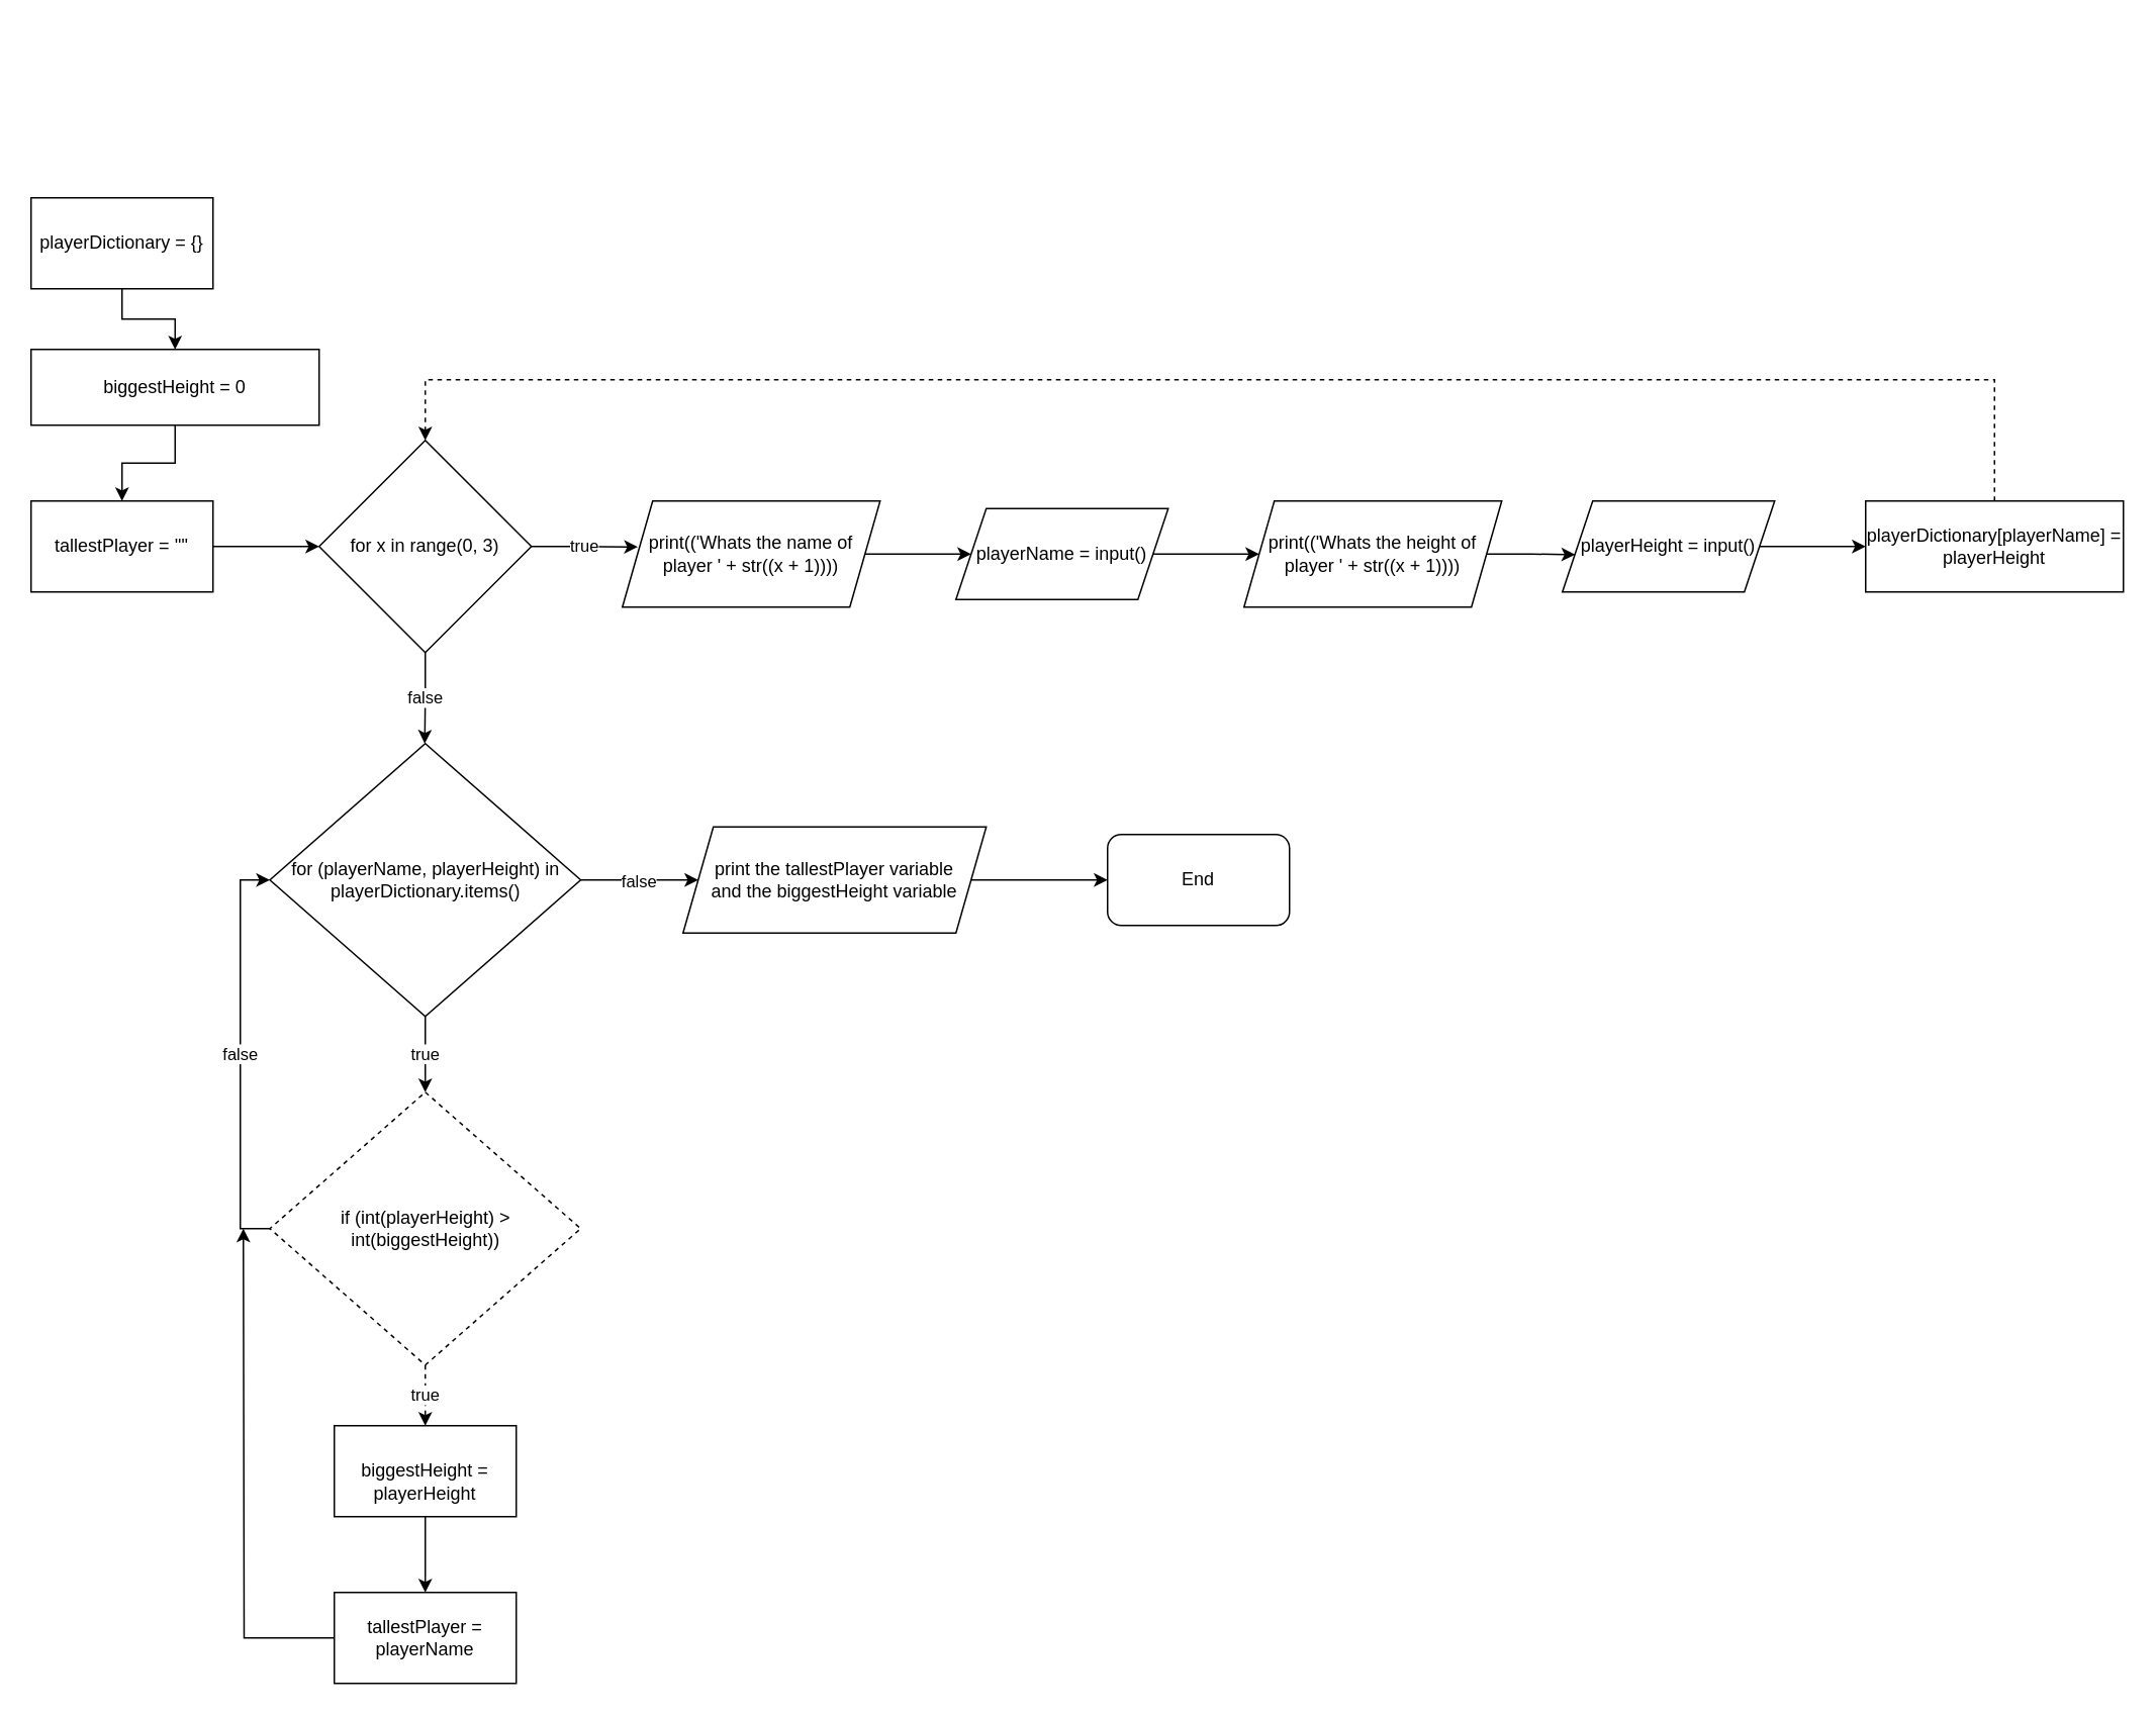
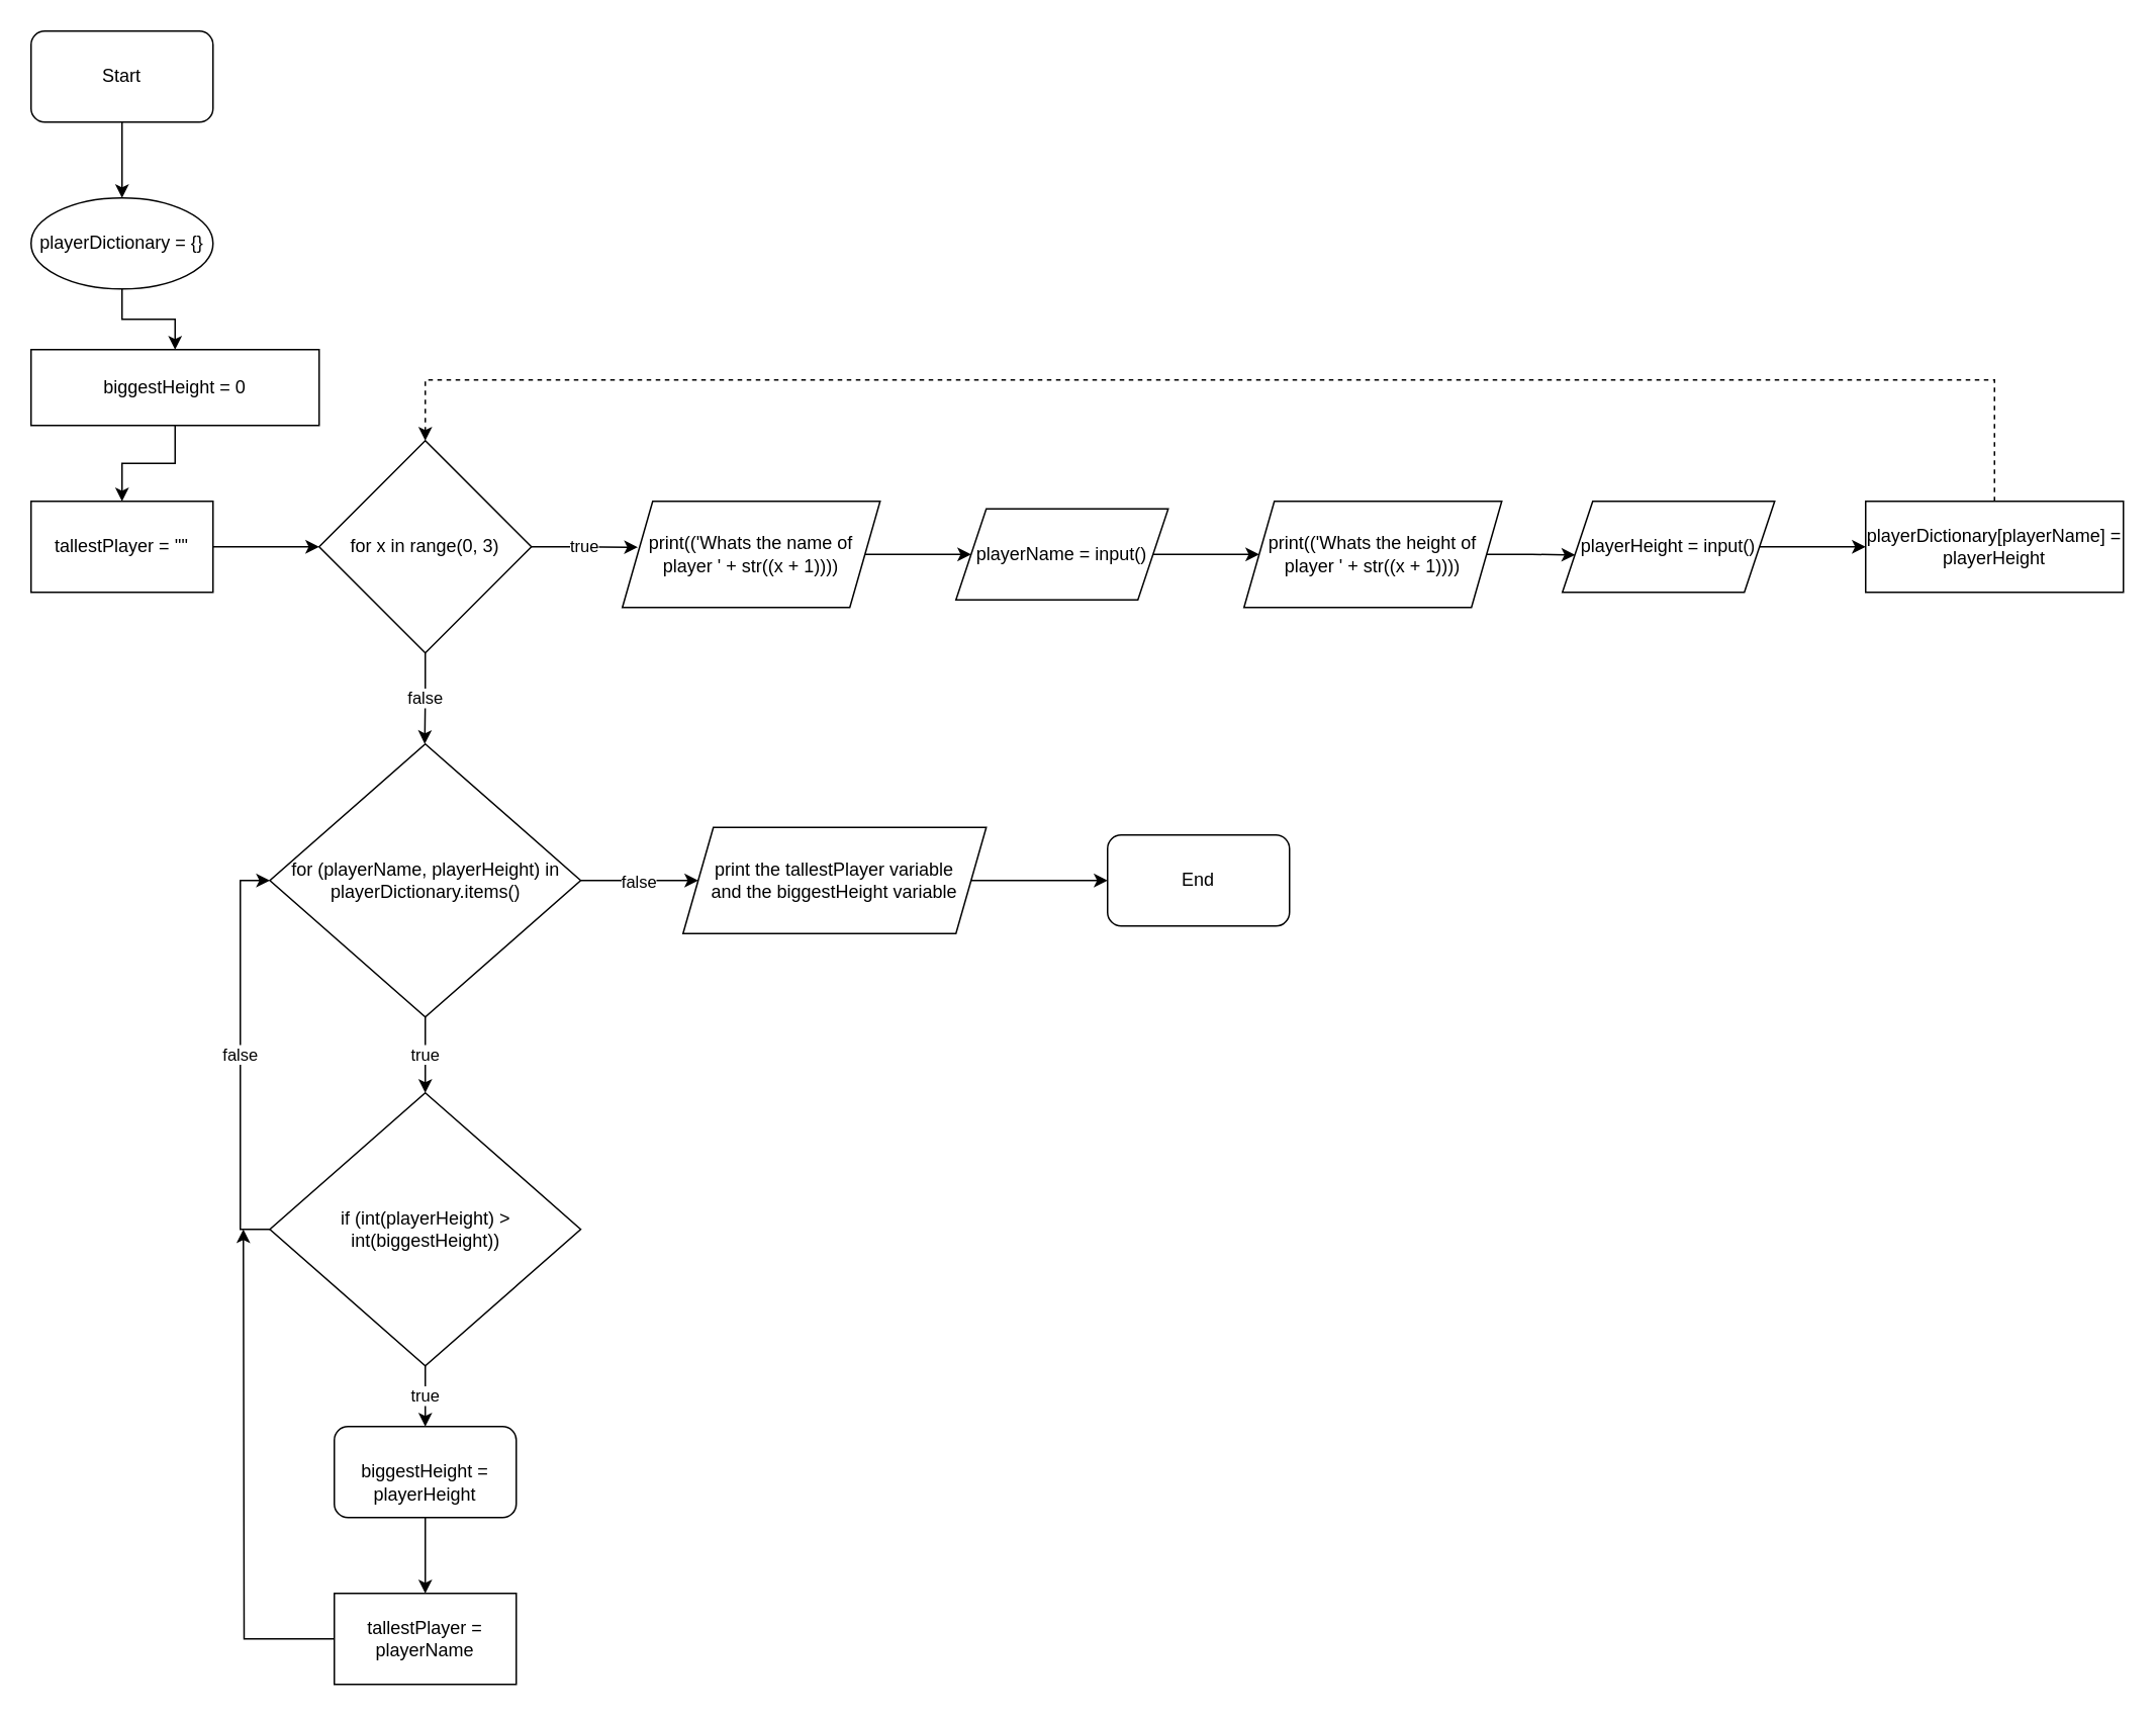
  <mxCell id="0" />
  <mxCell id="1" parent="0" />
+ <mxCell id="2" style="edgeStyle=orthogonalEdgeStyle;rounded=0;orthogonalLoop=1;jettySize=auto;html=1;exitX=0.5;exitY=1;exitDx=0;exitDy=0;entryX=0.5;entryY=0;entryDx=0;entryDy=0;" edge="1" parent="1" source="3" target="5"><mxGeometry relative="1" as="geometry" /></mxCell>
+ <mxCell id="3" value="Start" style="rounded=1;whiteSpace=wrap;html=1;" vertex="1" parent="1"><mxGeometry x="20" y="20" width="120" height="60" as="geometry" /></mxCell>
  <mxCell id="4" style="edgeStyle=orthogonalEdgeStyle;rounded=0;orthogonalLoop=1;jettySize=auto;html=1;exitX=0.5;exitY=1;exitDx=0;exitDy=0;entryX=0.5;entryY=0;entryDx=0;entryDy=0;" edge="1" parent="1" source="5" target="7"><mxGeometry relative="1" as="geometry" /></mxCell>
- <mxCell id="5" value="playerDictionary = {}" style="rounded=0;whiteSpace=wrap;html=1;" vertex="1" parent="1"><mxGeometry x="20" y="130" width="120" height="60" as="geometry" /></mxCell>
+ <mxCell id="5" value="playerDictionary = {}" style="ellipse;whiteSpace=wrap;html=1;" vertex="1" parent="1"><mxGeometry x="20" y="130" width="120" height="60" as="geometry" /></mxCell>
  <mxCell id="6" style="edgeStyle=orthogonalEdgeStyle;rounded=0;orthogonalLoop=1;jettySize=auto;html=1;exitX=0.5;exitY=1;exitDx=0;exitDy=0;entryX=0.5;entryY=0;entryDx=0;entryDy=0;" edge="1" parent="1" source="7" target="9"><mxGeometry relative="1" as="geometry" /></mxCell>
  <mxCell id="7" value="biggestHeight = 0" style="rounded=0;whiteSpace=wrap;html=1;" vertex="1" parent="1"><mxGeometry x="20" y="230" width="190" height="50" as="geometry" /></mxCell>
  <mxCell id="8" style="edgeStyle=orthogonalEdgeStyle;rounded=0;orthogonalLoop=1;jettySize=auto;html=1;exitX=1;exitY=0.5;exitDx=0;exitDy=0;entryX=0;entryY=0.5;entryDx=0;entryDy=0;" edge="1" parent="1" source="9" target="12"><mxGeometry relative="1" as="geometry" /></mxCell>
  <mxCell id="9" value="tallestPlayer = ''&quot;" style="rounded=0;whiteSpace=wrap;html=1;" vertex="1" parent="1"><mxGeometry x="20" y="330" width="120" height="60" as="geometry" /></mxCell>
  <mxCell id="10" value="true" style="edgeStyle=orthogonalEdgeStyle;rounded=0;orthogonalLoop=1;jettySize=auto;html=1;exitX=1;exitY=0.5;exitDx=0;exitDy=0;entryX=0.06;entryY=0.433;entryDx=0;entryDy=0;entryPerimeter=0;" edge="1" parent="1" source="12" target="14"><mxGeometry relative="1" as="geometry" /></mxCell>
  <mxCell id="11" value="false" style="edgeStyle=orthogonalEdgeStyle;rounded=0;orthogonalLoop=1;jettySize=auto;html=1;exitX=0.5;exitY=1;exitDx=0;exitDy=0;" edge="1" parent="1" source="12"><mxGeometry relative="1" as="geometry"><mxPoint x="279.647" y="490" as="targetPoint" /></mxGeometry></mxCell>
  <mxCell id="12" value="for x in range(0, 3)" style="rhombus;whiteSpace=wrap;html=1;" vertex="1" parent="1"><mxGeometry x="210" y="290" width="140" height="140" as="geometry" /></mxCell>
  <mxCell id="13" style="edgeStyle=orthogonalEdgeStyle;rounded=0;orthogonalLoop=1;jettySize=auto;html=1;exitX=1;exitY=0.5;exitDx=0;exitDy=0;entryX=0;entryY=0.5;entryDx=0;entryDy=0;" edge="1" parent="1" source="14" target="16"><mxGeometry relative="1" as="geometry" /></mxCell>
  <mxCell id="14" value="print(('Whats the name of player ' + str((x + 1))))" style="shape=parallelogram;perimeter=parallelogramPerimeter;whiteSpace=wrap;html=1;fixedSize=1;" vertex="1" parent="1"><mxGeometry x="410" y="330" width="170" height="70" as="geometry" /></mxCell>
  <mxCell id="15" style="edgeStyle=orthogonalEdgeStyle;rounded=0;orthogonalLoop=1;jettySize=auto;html=1;exitX=1;exitY=0.5;exitDx=0;exitDy=0;entryX=0;entryY=0.5;entryDx=0;entryDy=0;" edge="1" parent="1" source="16" target="18"><mxGeometry relative="1" as="geometry" /></mxCell>
  <mxCell id="16" value="playerName = input()" style="shape=parallelogram;perimeter=parallelogramPerimeter;whiteSpace=wrap;html=1;fixedSize=1;" vertex="1" parent="1"><mxGeometry x="630" y="335" width="140" height="60" as="geometry" /></mxCell>
  <mxCell id="17" style="edgeStyle=orthogonalEdgeStyle;rounded=0;orthogonalLoop=1;jettySize=auto;html=1;exitX=1;exitY=0.5;exitDx=0;exitDy=0;entryX=0.06;entryY=0.59;entryDx=0;entryDy=0;entryPerimeter=0;" edge="1" parent="1" source="18" target="20"><mxGeometry relative="1" as="geometry" /></mxCell>
  <mxCell id="18" value="print(('Whats the height of player ' + str((x + 1))))" style="shape=parallelogram;perimeter=parallelogramPerimeter;whiteSpace=wrap;html=1;fixedSize=1;" vertex="1" parent="1"><mxGeometry x="820" y="330" width="170" height="70" as="geometry" /></mxCell>
  <mxCell id="19" style="edgeStyle=orthogonalEdgeStyle;rounded=0;orthogonalLoop=1;jettySize=auto;html=1;exitX=1;exitY=0.5;exitDx=0;exitDy=0;entryX=0;entryY=0.5;entryDx=0;entryDy=0;" edge="1" parent="1" source="20" target="22"><mxGeometry relative="1" as="geometry" /></mxCell>
  <mxCell id="20" value="playerHeight = input()" style="shape=parallelogram;perimeter=parallelogramPerimeter;whiteSpace=wrap;html=1;fixedSize=1;" vertex="1" parent="1"><mxGeometry x="1030" y="330" width="140" height="60" as="geometry" /></mxCell>
  <mxCell id="21" style="edgeStyle=orthogonalEdgeStyle;rounded=0;orthogonalLoop=1;jettySize=auto;html=1;exitX=0.5;exitY=0;exitDx=0;exitDy=0;entryX=0.5;entryY=0;entryDx=0;entryDy=0;dashed=1;" edge="1" parent="1" source="22" target="12"><mxGeometry relative="1" as="geometry"><Array as="points"><mxPoint x="1315" y="250" /><mxPoint x="280" y="250" /></Array></mxGeometry></mxCell>
  <mxCell id="22" value="playerDictionary[playerName] = playerHeight" style="rounded=0;whiteSpace=wrap;html=1;" vertex="1" parent="1"><mxGeometry x="1230" y="330" width="170" height="60" as="geometry" /></mxCell>
  <mxCell id="23" value="true" style="edgeStyle=orthogonalEdgeStyle;rounded=0;orthogonalLoop=1;jettySize=auto;html=1;exitX=0.5;exitY=1;exitDx=0;exitDy=0;entryX=0.5;entryY=0;entryDx=0;entryDy=0;" edge="1" parent="1" source="25" target="28"><mxGeometry relative="1" as="geometry" /></mxCell>
  <mxCell id="24" value="false" style="edgeStyle=orthogonalEdgeStyle;rounded=0;orthogonalLoop=1;jettySize=auto;html=1;exitX=1;exitY=0.5;exitDx=0;exitDy=0;" edge="1" parent="1" source="25"><mxGeometry relative="1" as="geometry"><mxPoint x="460" y="580" as="targetPoint" /></mxGeometry></mxCell>
  <mxCell id="25" value="for (playerName, playerHeight) in playerDictionary.items()" style="rhombus;whiteSpace=wrap;html=1;" vertex="1" parent="1"><mxGeometry x="177.5" y="490" width="205" height="180" as="geometry" /></mxCell>
- <mxCell id="26" value="true" style="edgeStyle=orthogonalEdgeStyle;rounded=0;orthogonalLoop=1;jettySize=auto;html=1;exitX=0.5;exitY=1;exitDx=0;exitDy=0;dashed=1;" edge="1" parent="1" source="28" target="30"><mxGeometry relative="1" as="geometry" /></mxCell>
+ <mxCell id="26" value="true" style="edgeStyle=orthogonalEdgeStyle;rounded=0;orthogonalLoop=1;jettySize=auto;html=1;exitX=0.5;exitY=1;exitDx=0;exitDy=0;" edge="1" parent="1" source="28" target="30"><mxGeometry relative="1" as="geometry" /></mxCell>
  <mxCell id="27" value="false" style="edgeStyle=orthogonalEdgeStyle;rounded=0;orthogonalLoop=1;jettySize=auto;html=1;exitX=0;exitY=0.5;exitDx=0;exitDy=0;entryX=0;entryY=0.5;entryDx=0;entryDy=0;" edge="1" parent="1" source="28" target="25"><mxGeometry relative="1" as="geometry"><Array as="points"><mxPoint x="158" y="810" /><mxPoint x="158" y="580" /></Array></mxGeometry></mxCell>
- <mxCell id="28" value="if (int(playerHeight) &amp;gt; int(biggestHeight))" style="rhombus;whiteSpace=wrap;html=1;dashed=1;" vertex="1" parent="1"><mxGeometry x="177.5" y="720" width="205" height="180" as="geometry" /></mxCell>
+ <mxCell id="28" value="if (int(playerHeight) &amp;gt; int(biggestHeight))" style="rhombus;whiteSpace=wrap;html=1;" vertex="1" parent="1"><mxGeometry x="177.5" y="720" width="205" height="180" as="geometry" /></mxCell>
  <mxCell id="29" style="edgeStyle=orthogonalEdgeStyle;rounded=0;orthogonalLoop=1;jettySize=auto;html=1;exitX=0.5;exitY=1;exitDx=0;exitDy=0;entryX=0.5;entryY=0;entryDx=0;entryDy=0;" edge="1" parent="1" source="30" target="35"><mxGeometry relative="1" as="geometry" /></mxCell>
- <mxCell id="30" value="&lt;br&gt;biggestHeight = playerHeight" style="rounded=0;whiteSpace=wrap;html=1;" vertex="1" parent="1"><mxGeometry x="220" y="940" width="120" height="60" as="geometry" /></mxCell>
+ <mxCell id="30" value="&lt;br&gt;biggestHeight = playerHeight" style="whiteSpace=wrap;html=1;rounded=1;" vertex="1" parent="1"><mxGeometry x="220" y="940" width="120" height="60" as="geometry" /></mxCell>
  <mxCell id="31" style="edgeStyle=orthogonalEdgeStyle;rounded=0;orthogonalLoop=1;jettySize=auto;html=1;exitX=1;exitY=0.5;exitDx=0;exitDy=0;entryX=0;entryY=0.5;entryDx=0;entryDy=0;" edge="1" parent="1" source="32" target="33"><mxGeometry relative="1" as="geometry" /></mxCell>
  <mxCell id="32" value="print the tallestPlayer variable&lt;br&gt;and the biggestHeight variable" style="shape=parallelogram;perimeter=parallelogramPerimeter;whiteSpace=wrap;html=1;fixedSize=1;" vertex="1" parent="1"><mxGeometry x="450" y="545" width="200" height="70" as="geometry" /></mxCell>
  <mxCell id="33" value="End" style="rounded=1;whiteSpace=wrap;html=1;" vertex="1" parent="1"><mxGeometry x="730" y="550" width="120" height="60" as="geometry" /></mxCell>
  <mxCell id="34" style="edgeStyle=orthogonalEdgeStyle;rounded=0;orthogonalLoop=1;jettySize=auto;html=1;exitX=0;exitY=0.5;exitDx=0;exitDy=0;" edge="1" parent="1" source="35"><mxGeometry relative="1" as="geometry"><mxPoint x="160" y="810" as="targetPoint" /></mxGeometry></mxCell>
  <mxCell id="35" value="tallestPlayer = playerName" style="rounded=0;whiteSpace=wrap;html=1;" vertex="1" parent="1"><mxGeometry x="220" y="1050" width="120" height="60" as="geometry" /></mxCell>
